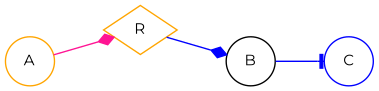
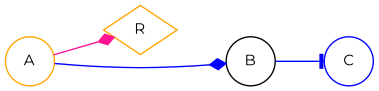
  digraph {
    fontname=Montserrat
    rankdir=LR
    node [color=orange fontname=Montserrat fontsize=11 shape=circle]
    edge [arrowhead=diamond color=blue fontname=Montserrat style=solid]
    n1 [color=blue label=C]
    n2 [label=R shape=diamond]
    n3 [label=B color=""]
    n4 [label=A]
-   n2 -> n3
+   n4 -> n3
    n3 -> n1 [arrowhead=tee]
    n4 -> n2 [color=deeppink]
  }
